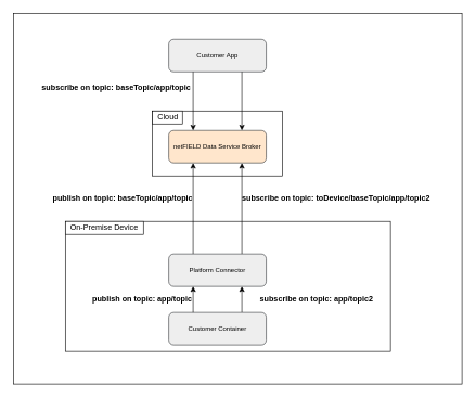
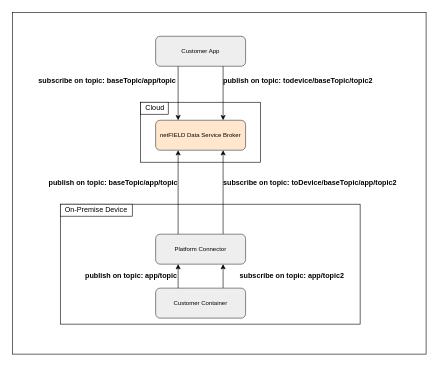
  <mxCell id="0" />
  <mxCell id="1" parent="0" />
  <mxCell id="2" value="" style="rounded=0;whiteSpace=wrap;html=1;" parent="1" vertex="1"><mxGeometry x="20" y="20" width="690" height="570" as="geometry" /></mxCell>
  <mxCell id="3" value="" style="rounded=0;whiteSpace=wrap;html=1;" parent="1" vertex="1"><mxGeometry x="234" y="170" width="200" height="100" as="geometry" /></mxCell>
  <mxCell id="4" value="" style="rounded=0;whiteSpace=wrap;html=1;" parent="1" vertex="1"><mxGeometry x="234" y="170" width="46" height="20" as="geometry" /></mxCell>
  <mxCell id="5" value="" style="rounded=0;whiteSpace=wrap;html=1;" parent="1" vertex="1"><mxGeometry x="100" y="340" width="500" height="200" as="geometry" /></mxCell>
  <mxCell id="6" value="" style="rounded=0;whiteSpace=wrap;html=1;" parent="1" vertex="1"><mxGeometry x="100" y="340" width="120" height="20" as="geometry" /></mxCell>
  <mxCell id="7" value="subscribe on topic: app/topic2" style="text;html=1;align=center;verticalAlign=middle;resizable=0;points=[];autosize=1;strokeColor=none;fillColor=none;fontStyle=1" parent="1" vertex="1"><mxGeometry x="386" y="445" width="200" height="30" as="geometry" /></mxCell>
  <mxCell id="8" value="Customer App" style="rounded=1;whiteSpace=wrap;html=1;fillColor=#eeeeee;strokeColor=#36393d;fontSize=10;" parent="1" vertex="1"><mxGeometry x="259" y="60" width="150" height="50" as="geometry" /></mxCell>
  <mxCell id="9" value="Cloud" style="text;html=1;strokeColor=none;fillColor=none;align=center;verticalAlign=middle;whiteSpace=wrap;rounded=0;" parent="1" vertex="1"><mxGeometry x="198" y="169" width="120" height="20" as="geometry" /></mxCell>
  <mxCell id="10" value="netFIELD Data Service Broker" style="rounded=1;whiteSpace=wrap;html=1;fillColor=#ffe6cc;strokeColor=#36393d;fontSize=10;" parent="1" vertex="1"><mxGeometry x="259" y="200" width="150" height="50" as="geometry" /></mxCell>
  <mxCell id="11" value="On-Premise Device" style="text;html=1;strokeColor=none;fillColor=none;align=center;verticalAlign=middle;whiteSpace=wrap;rounded=0;" parent="1" vertex="1"><mxGeometry x="100" y="340" width="120" height="20" as="geometry" /></mxCell>
  <mxCell id="12" style="edgeStyle=orthogonalEdgeStyle;rounded=0;orthogonalLoop=1;jettySize=auto;html=1;exitX=0.75;exitY=0;exitDx=0;exitDy=0;entryX=0.75;entryY=1;entryDx=0;entryDy=0;" parent="1" source="13" target="16" edge="1"><mxGeometry relative="1" as="geometry" /></mxCell>
  <mxCell id="13" value="Customer Container" style="rounded=1;whiteSpace=wrap;html=1;fillColor=#eeeeee;strokeColor=#36393d;fontSize=10;" parent="1" vertex="1"><mxGeometry x="259" y="480" width="150" height="50" as="geometry" /></mxCell>
  <mxCell id="14" style="edgeStyle=orthogonalEdgeStyle;rounded=0;orthogonalLoop=1;jettySize=auto;html=1;exitX=0.25;exitY=0;exitDx=0;exitDy=0;entryX=0.25;entryY=1;entryDx=0;entryDy=0;" parent="1" source="16" target="10" edge="1"><mxGeometry relative="1" as="geometry" /></mxCell>
  <mxCell id="15" style="edgeStyle=orthogonalEdgeStyle;rounded=0;orthogonalLoop=1;jettySize=auto;html=1;exitX=0.75;exitY=0;exitDx=0;exitDy=0;entryX=0.75;entryY=1;entryDx=0;entryDy=0;" parent="1" source="16" target="10" edge="1"><mxGeometry relative="1" as="geometry" /></mxCell>
  <mxCell id="16" value="Platform Connector" style="rounded=1;whiteSpace=wrap;html=1;fillColor=#eeeeee;strokeColor=#36393d;fontSize=10;" parent="1" vertex="1"><mxGeometry x="259" y="390" width="150" height="50" as="geometry" /></mxCell>
  <mxCell id="17" style="edgeStyle=orthogonalEdgeStyle;rounded=0;orthogonalLoop=1;jettySize=auto;html=1;exitX=0.25;exitY=0;exitDx=0;exitDy=0;entryX=0.25;entryY=1;entryDx=0;entryDy=0;" parent="1" source="13" target="16" edge="1"><mxGeometry relative="1" as="geometry" /></mxCell>
  <mxCell id="18" value="publish on topic: app/topic" style="text;html=1;align=center;verticalAlign=middle;resizable=0;points=[];autosize=1;strokeColor=none;fillColor=none;fontStyle=1" parent="1" vertex="1"><mxGeometry x="133" y="445" width="170" height="30" as="geometry" /></mxCell>
  <mxCell id="19" value="publish on topic: baseTopic/app/topic" style="text;html=1;align=center;verticalAlign=middle;resizable=0;points=[];autosize=1;strokeColor=none;fillColor=none;fontStyle=1" parent="1" vertex="1"><mxGeometry x="73" y="290" width="230" height="30" as="geometry" /></mxCell>
  <mxCell id="20" value="subscribe on topic: toDevice/baseTopic/app/topic2" style="text;html=1;align=center;verticalAlign=middle;resizable=0;points=[];autosize=1;strokeColor=none;fillColor=none;fontStyle=1" parent="1" vertex="1"><mxGeometry x="361" y="290" width="310" height="30" as="geometry" /></mxCell>
  <mxCell id="21" value="subscribe on topic: baseTopic/app/topic" style="text;html=1;align=center;verticalAlign=middle;resizable=0;points=[];autosize=1;strokeColor=none;fillColor=none;fontStyle=1" parent="1" vertex="1"><mxGeometry x="53" y="120" width="250" height="30" as="geometry" /></mxCell>
  <mxCell id="22" style="edgeStyle=orthogonalEdgeStyle;rounded=0;orthogonalLoop=1;jettySize=auto;html=1;exitX=0.75;exitY=1;exitDx=0;exitDy=0;entryX=0.75;entryY=0;entryDx=0;entryDy=0;" parent="1" source="8" target="10" edge="1"><mxGeometry relative="1" as="geometry" /></mxCell>
+ <mxCell id="23" value="publish on topic: todevice/baseTopic/topic2" style="text;html=1;align=center;verticalAlign=middle;resizable=0;points=[];autosize=1;strokeColor=none;fillColor=none;fontStyle=1" parent="1" vertex="1"><mxGeometry x="361" y="120" width="270" height="30" as="geometry" /></mxCell>
  <mxCell id="24" style="edgeStyle=orthogonalEdgeStyle;rounded=0;orthogonalLoop=1;jettySize=auto;html=1;exitX=0.25;exitY=1;exitDx=0;exitDy=0;entryX=0.25;entryY=0;entryDx=0;entryDy=0;" parent="1" source="8" target="10" edge="1"><mxGeometry relative="1" as="geometry" /></mxCell>
